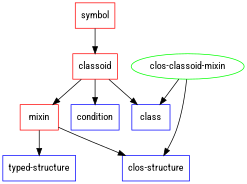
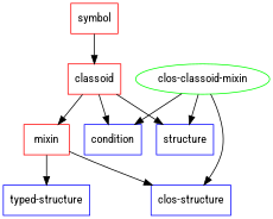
  strict digraph {
    fontname="Roboto Condensed"
    rankdir=TD
    node [color=blue fontname="Roboto Condensed" shape=box]
    edge [fontname="Roboto Condensed"]
    symbol [color=red]
    classoid [color=red]
    n3 [color=red label=mixin]
    condition
-   class
+   class [label=structure]
    "typed-structure"
    "clos-structure"
    "clos-classoid-mixin" [color=green shape=ellipse]
    symbol -> classoid
    classoid -> n3
    classoid -> condition
    classoid -> class
    n3 -> "typed-structure"
    n3 -> "clos-structure"
+   "clos-classoid-mixin" -> condition
    "clos-classoid-mixin" -> class
    "clos-classoid-mixin" -> "clos-structure"
  }
